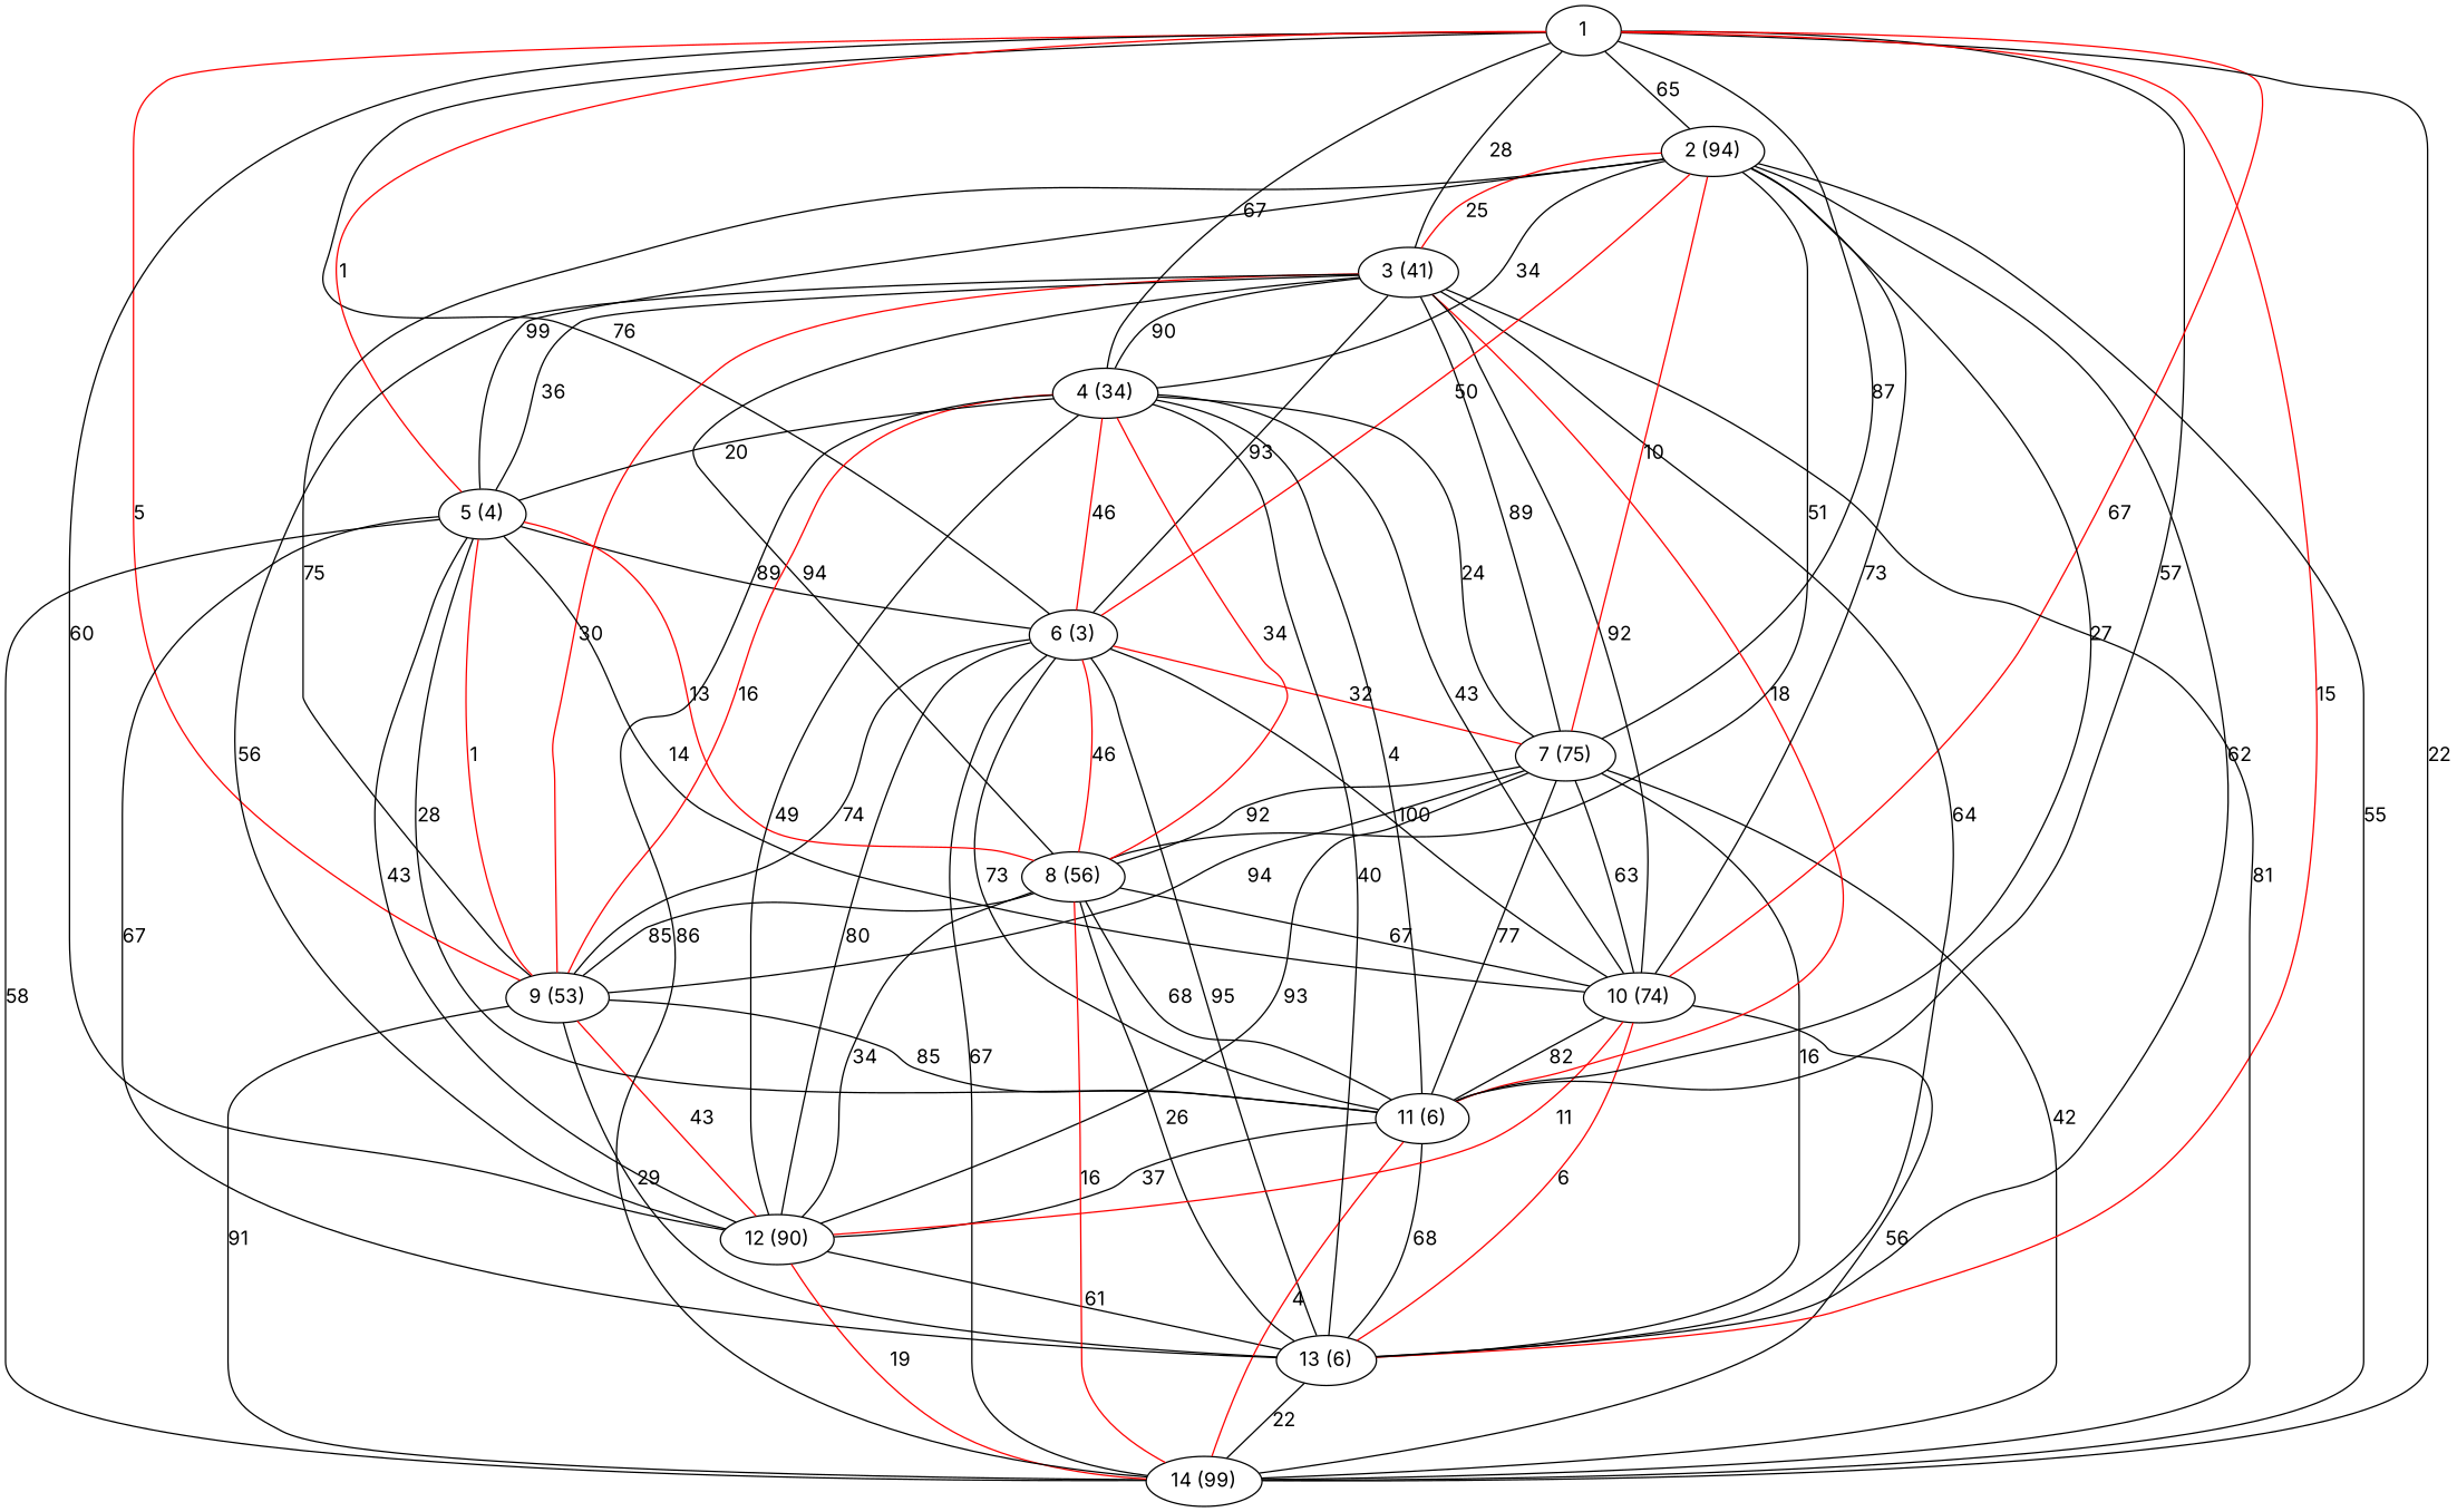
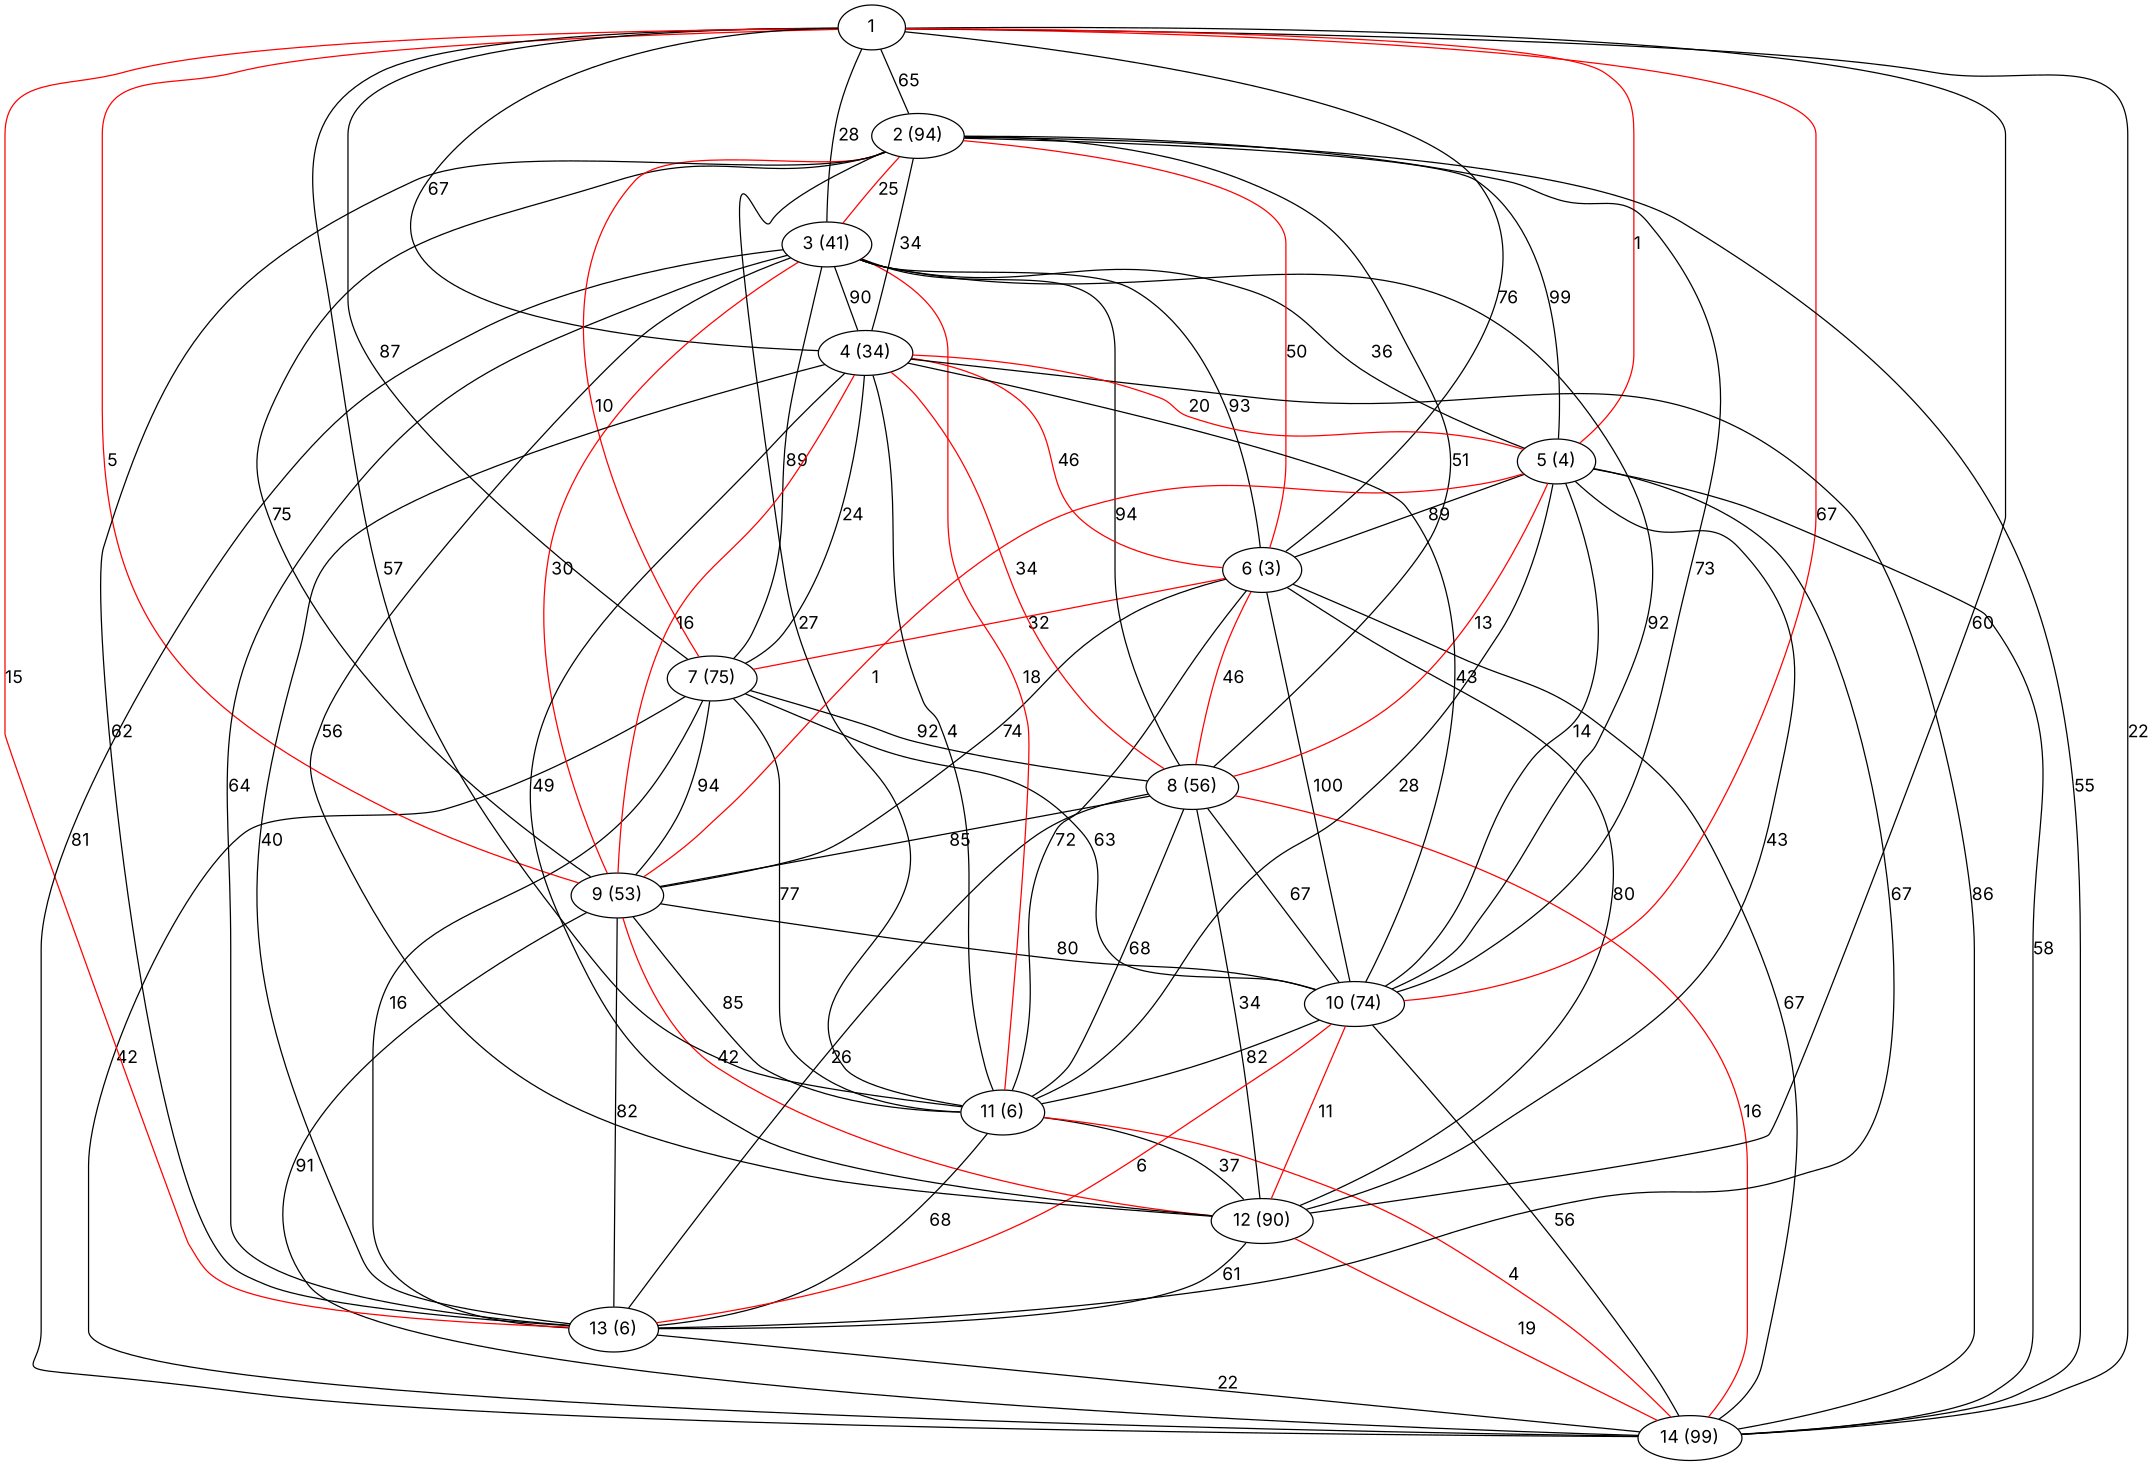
  graph {
    fontname=Inter
    node [fontname=Inter]
    edge [color=black fontname=Inter]
    n1 [label="6 (3)"]
    n2 [label="9 (53)"]
    n3 [label="7 (75)"]
    n4 [label="12 (90)"]
    n5 [label="11 (6)"]
    n6 [label="8 (56)"]
    n7 [label="10 (74)"]
    n8 [label="14 (99)"]
    n9 [label="13 (6)"]
    1
    n11 [label="3 (41)"]
    n12 [label="2 (94)"]
    n13 [label="5 (4)"]
    n14 [label="4 (34)"]
    n1 -- n2 [label=74]
    n1 -- n3 [color=red label=32]
    n1 -- n4 [label=80]
-   n1 -- n5 [label=73]
+   n1 -- n5 [label=72]
    n1 -- n6 [color=red label=46]
    n1 -- n7 [label=100]
    n1 -- n8 [label=67]
-   n1 -- n9 [label=95]
-   n2 -- n4 [color=red label=43]
+   n2 -- n4 [color=red label=42]
    n2 -- n5 [label=85]
+   n2 -- n7 [label=80]
    n2 -- n8 [label=91]
-   n2 -- n9 [label=29]
+   n2 -- n9 [label=82]
    n3 -- n2 [label=94]
-   n3 -- n4 [label=93]
    n3 -- n5 [label=77]
    n3 -- n6 [label=92]
    n3 -- n7 [label=63]
    n3 -- n8 [label=42]
    n3 -- n9 [label=16]
    n4 -- n8 [color=red label=19]
    n4 -- n9 [label=61]
    n5 -- n4 [label=37]
    n5 -- n8 [color=red label=4]
    n5 -- n9 [label=68]
    n6 -- n2 [label=85]
    n6 -- n4 [label=34]
    n6 -- n5 [label=68]
    n6 -- n7 [label=67]
    n6 -- n8 [color=red label=16]
    n6 -- n9 [label=26]
    n7 -- n4 [color=red label=11]
    n7 -- n5 [label=82]
    n7 -- n8 [label=56]
    n7 -- n9 [color=red label=6]
    n9 -- n8 [label=22]
    1 -- n1 [label=76]
    1 -- n2 [color=red label=5]
    1 -- n3 [label=87]
    1 -- n4 [label=60]
    1 -- n5 [label=57]
    1 -- n7 [color=red label=67]
    1 -- n8 [label=22]
    1 -- n9 [color=red label=15]
    1 -- n11 [label=28]
    1 -- n12 [label=65]
    1 -- n13 [color=red label=1]
    1 -- n14 [label=67]
    n11 -- n1 [label=93]
    n11 -- n2 [color=red label=30]
    n11 -- n3 [label=89]
    n11 -- n4 [label=56]
    n11 -- n5 [color=red label=18]
    n11 -- n6 [label=94]
    n11 -- n7 [label=92]
    n11 -- n8 [label=81]
    n11 -- n9 [label=64]
    n11 -- n13 [label=36]
    n11 -- n14 [label=90]
    n12 -- n1 [color=red label=50]
    n12 -- n2 [label=75]
    n12 -- n3 [color=red label=10]
    n12 -- n5 [label=27]
    n12 -- n6 [label=51]
    n12 -- n7 [label=73]
    n12 -- n8 [label=55]
    n12 -- n9 [label=62]
    n12 -- n11 [color=red label=25]
    n12 -- n13 [label=99]
    n12 -- n14 [label=34]
    n13 -- n1 [label=89]
    n13 -- n2 [color=red label=1]
    n13 -- n4 [label=43]
    n13 -- n5 [label=28]
    n13 -- n6 [color=red label=13]
    n13 -- n7 [label=14]
    n13 -- n8 [label=58]
    n13 -- n9 [label=67]
    n14 -- n1 [color=red label=46]
    n14 -- n2 [color=red label=16]
    n14 -- n3 [label=24]
    n14 -- n4 [label=49]
    n14 -- n5 [label=4]
    n14 -- n6 [color=red label=34]
    n14 -- n7 [label=43]
    n14 -- n8 [label=86]
    n14 -- n9 [label=40]
-   n14 -- n13 [label=20]
+   n14 -- n13 [color=red label=20]
  }
